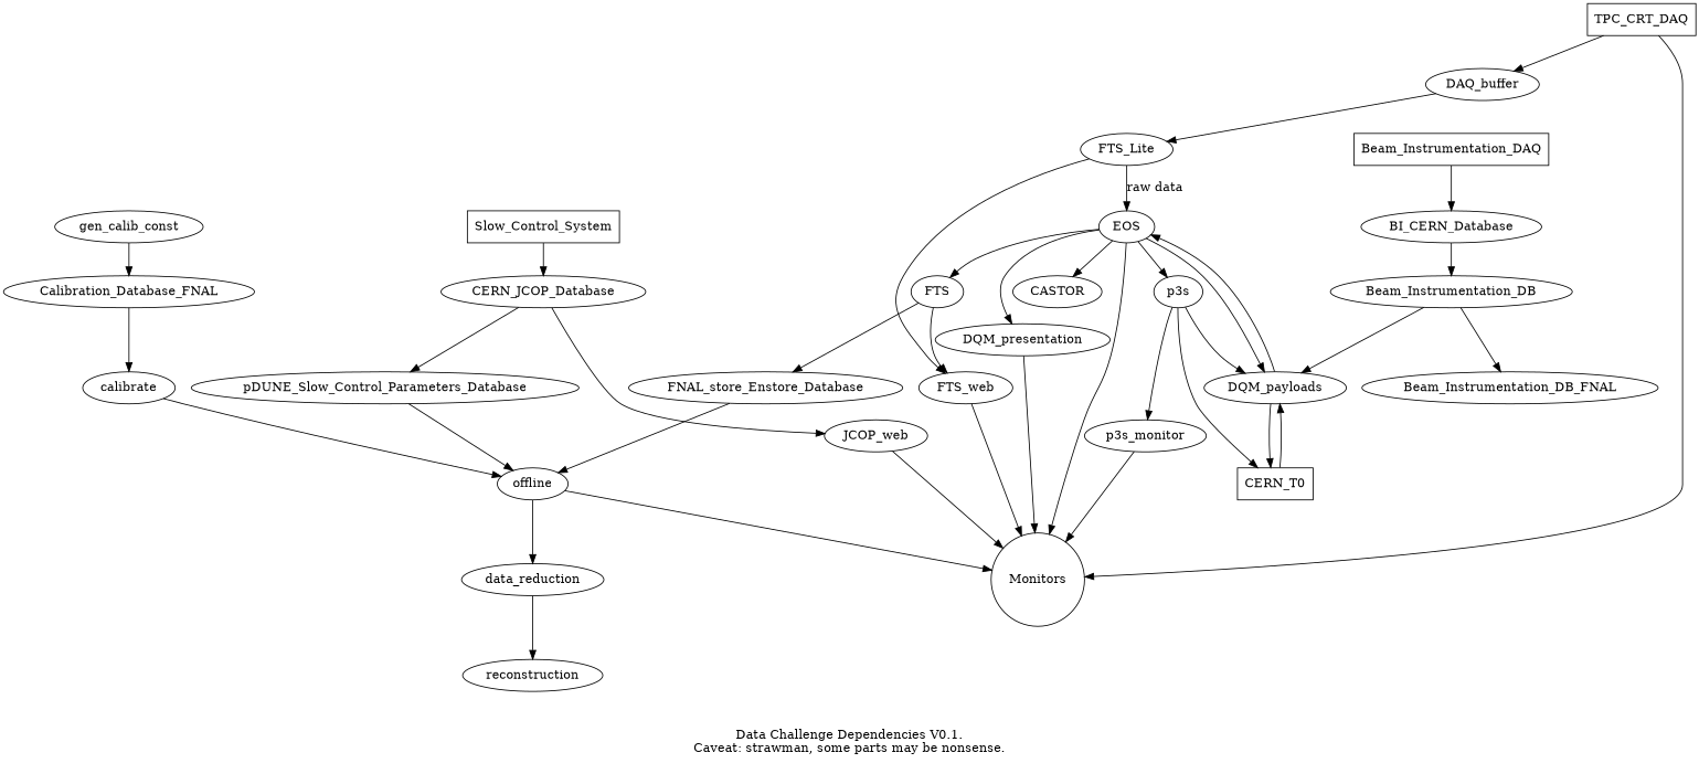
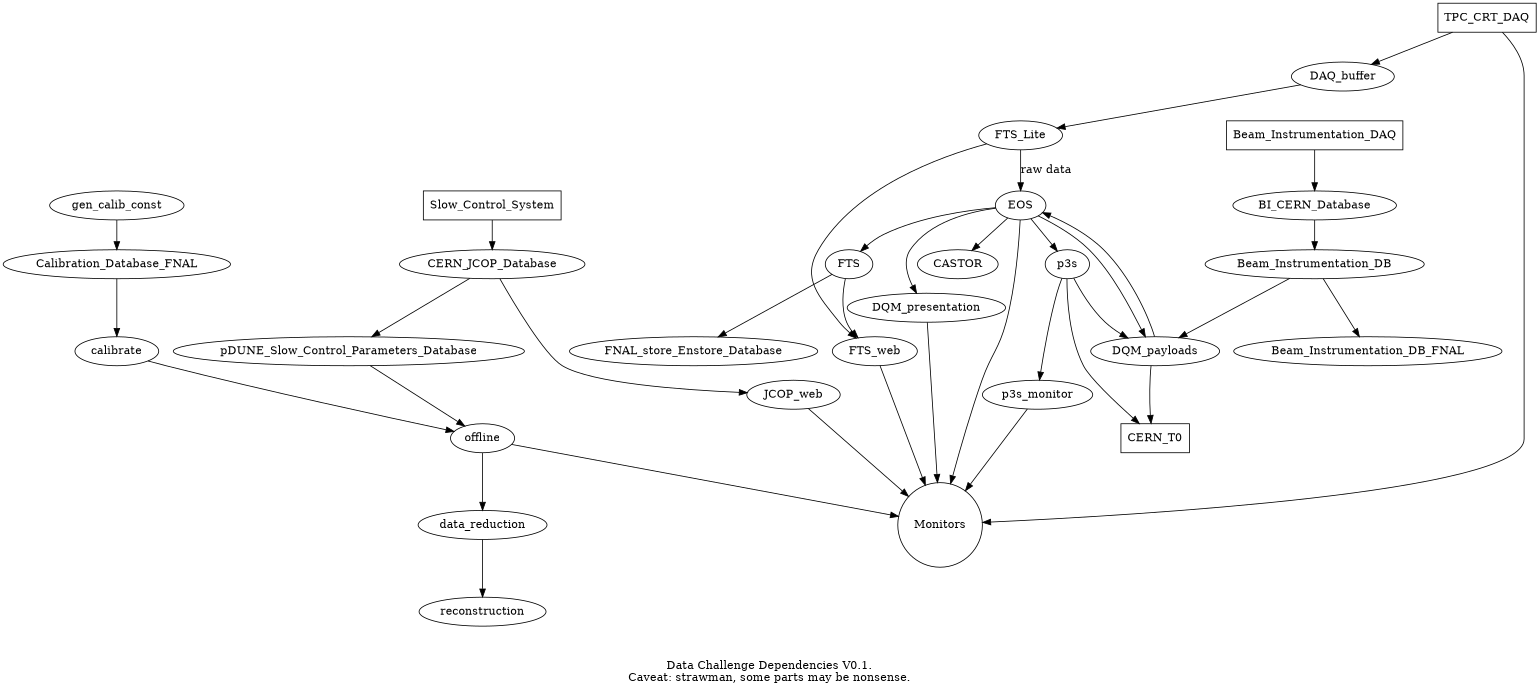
  digraph {
    label="Data Challenge Dependencies V0.1.\nCaveat: strawman, some parts may be nonsense."
    TPC_CRT_DAQ [shape=box]
    Monitors [shape=circle]
    DAQ_buffer
    FTS_Lite
    Beam_Instrumentation_DAQ [shape=box]
    BI_CERN_Database
    Beam_Instrumentation_DB
    CERN_T0 [shape=box]
    DQM_payloads
    EOS
    Slow_Control_System [shape=box]
    CERN_JCOP_Database
    JCOP_web
    pDUNE_Slow_Control_Parameters_Database
    offline
    Beam_Instrumentation_DB_FNAL
    FTS_web
    p3s
    DQM_presentation
    CASTOR
    FTS
    p3s_monitor
    n23 [label=FNAL_store_Enstore_Database]
    data_reduction
    reconstruction
    gen_calib_const
    Calibration_Database_FNAL
    calibrate
    TPC_CRT_DAQ -> Monitors
    TPC_CRT_DAQ -> DAQ_buffer
    DAQ_buffer -> FTS_Lite
    FTS_Lite -> EOS [label="raw data"]
    FTS_Lite -> FTS_web
    Beam_Instrumentation_DAQ -> BI_CERN_Database
    BI_CERN_Database -> Beam_Instrumentation_DB
    Beam_Instrumentation_DB -> DQM_payloads
    Beam_Instrumentation_DB -> Beam_Instrumentation_DB_FNAL
-   CERN_T0 -> DQM_payloads
    DQM_payloads -> CERN_T0
    DQM_payloads -> EOS
    EOS -> Monitors
    EOS -> DQM_payloads
    EOS -> p3s
    EOS -> DQM_presentation
    EOS -> CASTOR
    EOS -> FTS
    Slow_Control_System -> CERN_JCOP_Database
    CERN_JCOP_Database -> JCOP_web
    CERN_JCOP_Database -> pDUNE_Slow_Control_Parameters_Database
    JCOP_web -> Monitors
    pDUNE_Slow_Control_Parameters_Database -> offline
    offline -> Monitors
    offline -> data_reduction
    FTS_web -> Monitors
    p3s -> CERN_T0
    p3s -> DQM_payloads
    p3s -> p3s_monitor
    DQM_presentation -> Monitors
    FTS -> FTS_web
    FTS -> n23
    p3s_monitor -> Monitors
-   n23 -> offline
    data_reduction -> reconstruction
    gen_calib_const -> Calibration_Database_FNAL
    Calibration_Database_FNAL -> calibrate
    calibrate -> offline
  }
